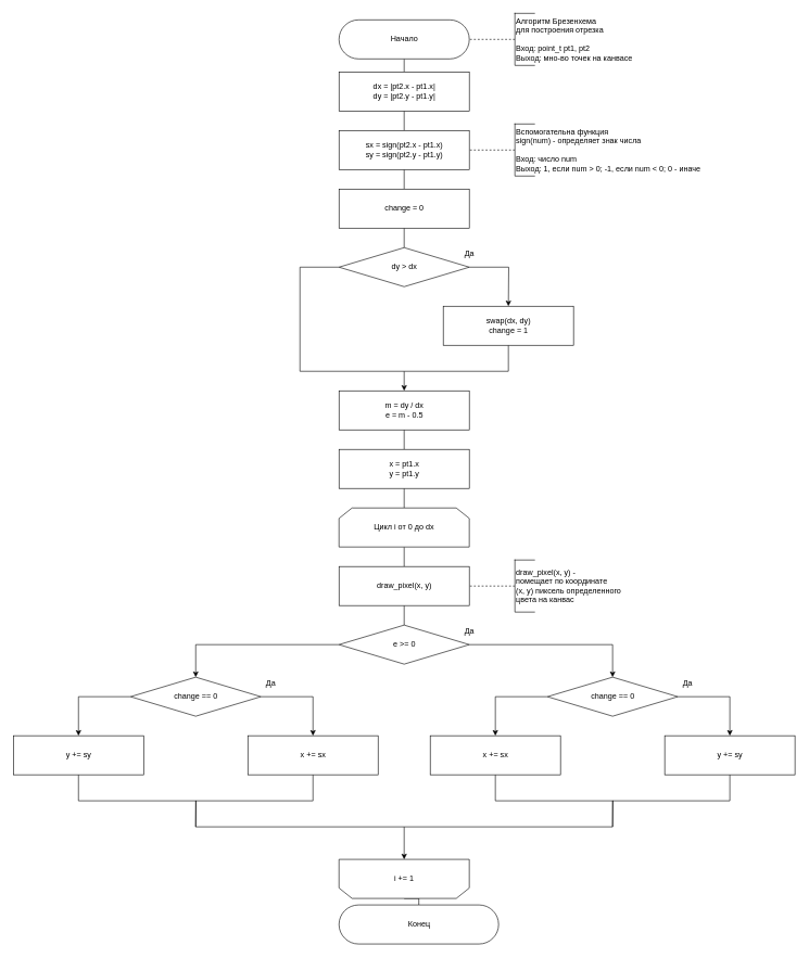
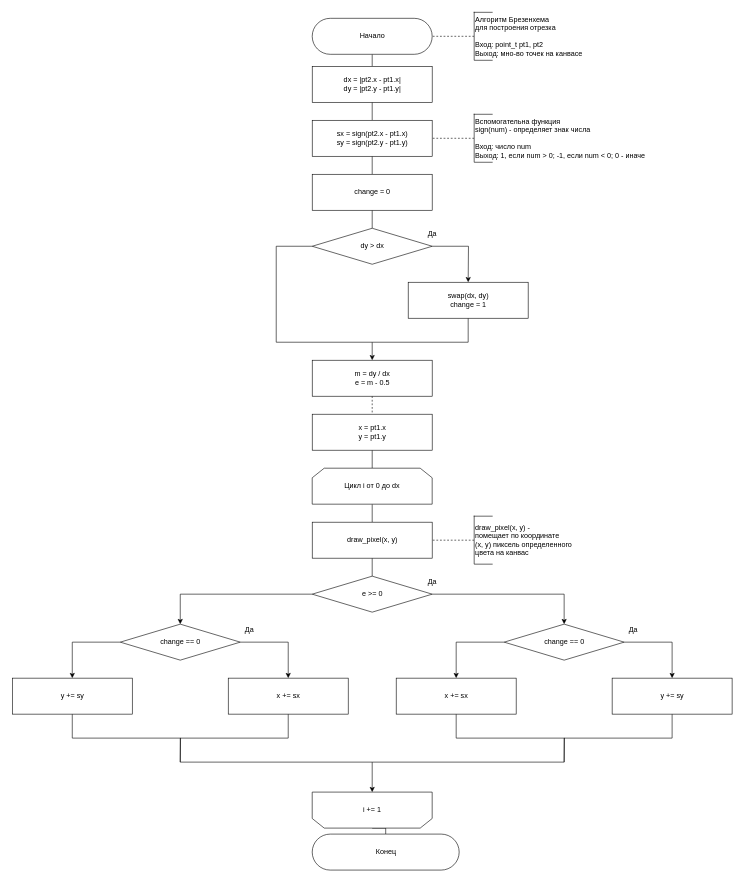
  <mxCell id="0" />
  <mxCell id="1" parent="0" />
  <mxCell id="2" style="edgeStyle=orthogonalEdgeStyle;rounded=0;orthogonalLoop=1;jettySize=auto;html=1;exitX=0.5;exitY=0.5;exitDx=0;exitDy=30;exitPerimeter=0;entryX=0.5;entryY=0;entryDx=0;entryDy=0;endArrow=none;endFill=0;" parent="1" source="3" target="5" edge="1"><mxGeometry relative="1" as="geometry" /></mxCell>
  <mxCell id="3" value="Начало" style="html=1;dashed=0;whitespace=wrap;shape=mxgraph.dfd.start" parent="1" vertex="1"><mxGeometry x="520" y="30" width="200" height="60" as="geometry" /></mxCell>
  <mxCell id="4" style="edgeStyle=orthogonalEdgeStyle;rounded=0;orthogonalLoop=1;jettySize=auto;html=1;exitX=0.5;exitY=1;exitDx=0;exitDy=0;entryX=0.5;entryY=0;entryDx=0;entryDy=0;endArrow=none;endFill=0;" edge="1" parent="1" source="5" target="11"><mxGeometry relative="1" as="geometry" /></mxCell>
  <mxCell id="5" value="dx = |pt2.x - pt1.x|&lt;br&gt;dy = |pt2.y - pt1.y|" style="html=1;dashed=0;whitespace=wrap;" parent="1" vertex="1"><mxGeometry x="520" y="110" width="200" height="60" as="geometry" /></mxCell>
  <mxCell id="6" value="" style="edgeStyle=orthogonalEdgeStyle;rounded=0;orthogonalLoop=1;jettySize=auto;html=1;endArrow=none;endFill=0;dashed=1;" parent="1" source="7" target="3" edge="1"><mxGeometry relative="1" as="geometry" /></mxCell>
  <mxCell id="7" value="Алгоритм Брезенхема&lt;br&gt;для построения отрезка&lt;br&gt;&lt;br&gt;Вход: point_t pt1, pt2&lt;br&gt;Выход: мно-во точек на канвасе" style="html=1;dashed=0;whitespace=wrap;shape=partialRectangle;right=0;align=left;" parent="1" vertex="1"><mxGeometry x="790" y="20" width="30" height="80" as="geometry" /></mxCell>
  <mxCell id="8" style="edgeStyle=orthogonalEdgeStyle;rounded=0;orthogonalLoop=1;jettySize=auto;html=1;exitX=0.5;exitY=0;exitDx=0;exitDy=0;entryX=0.5;entryY=0.5;entryDx=0;entryDy=-30;entryPerimeter=0;endArrow=none;endFill=0;" edge="1" parent="1" source="9" target="50"><mxGeometry relative="1" as="geometry" /></mxCell>
  <mxCell id="9" value="i += 1" style="shape=loopLimit;whiteSpace=wrap;html=1;strokeWidth=1;direction=west;" parent="1" vertex="1"><mxGeometry x="520" y="1320" width="200" height="60" as="geometry" /></mxCell>
  <mxCell id="10" style="edgeStyle=orthogonalEdgeStyle;rounded=0;orthogonalLoop=1;jettySize=auto;html=1;exitX=0.5;exitY=1;exitDx=0;exitDy=0;entryX=0.5;entryY=0;entryDx=0;entryDy=0;endArrow=none;endFill=0;" edge="1" parent="1" source="11" target="13"><mxGeometry relative="1" as="geometry" /></mxCell>
  <mxCell id="11" value="sx = sign(pt2.x - pt1.x)&lt;br&gt;sy = sign(pt2.y - pt1.y)" style="html=1;dashed=0;whitespace=wrap;" vertex="1" parent="1"><mxGeometry x="520" y="200" width="200" height="60" as="geometry" /></mxCell>
  <mxCell id="12" style="edgeStyle=orthogonalEdgeStyle;rounded=0;orthogonalLoop=1;jettySize=auto;html=1;exitX=0.5;exitY=1;exitDx=0;exitDy=0;entryX=0.5;entryY=0;entryDx=0;entryDy=0;endArrow=none;endFill=0;" edge="1" parent="1" source="13" target="16"><mxGeometry relative="1" as="geometry" /></mxCell>
  <mxCell id="13" value="change = 0" style="html=1;dashed=0;whitespace=wrap;" vertex="1" parent="1"><mxGeometry x="520" y="290" width="200" height="60" as="geometry" /></mxCell>
  <mxCell id="14" style="edgeStyle=orthogonalEdgeStyle;rounded=0;orthogonalLoop=1;jettySize=auto;html=1;exitX=1;exitY=0.5;exitDx=0;exitDy=0;endArrow=classic;endFill=1;" edge="1" parent="1" source="16"><mxGeometry relative="1" as="geometry"><mxPoint x="780" y="470" as="targetPoint" /></mxGeometry></mxCell>
  <mxCell id="15" style="edgeStyle=orthogonalEdgeStyle;rounded=0;orthogonalLoop=1;jettySize=auto;html=1;exitX=0;exitY=0.5;exitDx=0;exitDy=0;endArrow=none;endFill=0;" edge="1" parent="1" source="16"><mxGeometry relative="1" as="geometry"><mxPoint x="620" y="570" as="targetPoint" /><Array as="points"><mxPoint x="460" y="410" /><mxPoint x="460" y="570" /></Array></mxGeometry></mxCell>
  <mxCell id="16" value="dy &amp;gt; dx" style="shape=rhombus;html=1;dashed=0;whitespace=wrap;perimeter=rhombusPerimeter;" vertex="1" parent="1"><mxGeometry x="520" y="380" width="200" height="60" as="geometry" /></mxCell>
  <mxCell id="17" style="edgeStyle=orthogonalEdgeStyle;rounded=0;orthogonalLoop=1;jettySize=auto;html=1;exitX=0.5;exitY=1;exitDx=0;exitDy=0;entryX=0.5;entryY=0;entryDx=0;entryDy=0;endArrow=classic;endFill=1;" edge="1" parent="1" source="18" target="21"><mxGeometry relative="1" as="geometry"><Array as="points"><mxPoint x="780" y="570" /><mxPoint x="620" y="570" /></Array></mxGeometry></mxCell>
  <mxCell id="18" value="swap(dx, dy)&lt;br&gt;change = 1" style="html=1;dashed=0;whitespace=wrap;" vertex="1" parent="1"><mxGeometry x="680" y="470" width="200" height="60" as="geometry" /></mxCell>
  <mxCell id="19" value="Да" style="text;html=1;align=center;verticalAlign=middle;resizable=0;points=[];autosize=1;strokeColor=none;" vertex="1" parent="1"><mxGeometry x="705" y="380" width="30" height="20" as="geometry" /></mxCell>
- <mxCell id="20" style="edgeStyle=orthogonalEdgeStyle;rounded=0;orthogonalLoop=1;jettySize=auto;html=1;exitX=0.5;exitY=1;exitDx=0;exitDy=0;entryX=0.5;entryY=0;entryDx=0;entryDy=0;endArrow=none;endFill=0;" edge="1" parent="1" source="21" target="23"><mxGeometry relative="1" as="geometry" /></mxCell>
+ <mxCell id="20" style="edgeStyle=orthogonalEdgeStyle;rounded=0;orthogonalLoop=1;jettySize=auto;html=1;exitX=0.5;exitY=1;exitDx=0;exitDy=0;entryX=0.5;entryY=0;entryDx=0;entryDy=0;endArrow=none;endFill=0;dashed=1;" edge="1" parent="1" source="21" target="23"><mxGeometry relative="1" as="geometry" /></mxCell>
  <mxCell id="21" value="m = dy / dx&lt;br&gt;e = m - 0.5" style="html=1;dashed=0;whitespace=wrap;" vertex="1" parent="1"><mxGeometry x="520" y="600" width="200" height="60" as="geometry" /></mxCell>
  <mxCell id="22" style="edgeStyle=orthogonalEdgeStyle;rounded=0;orthogonalLoop=1;jettySize=auto;html=1;exitX=0.5;exitY=1;exitDx=0;exitDy=0;entryX=0.5;entryY=0;entryDx=0;entryDy=0;endArrow=none;endFill=0;" edge="1" parent="1" source="23" target="25"><mxGeometry relative="1" as="geometry" /></mxCell>
  <mxCell id="23" value="x = pt1.x&lt;br&gt;y = pt1.y" style="html=1;dashed=0;whitespace=wrap;" vertex="1" parent="1"><mxGeometry x="520" y="690" width="200" height="60" as="geometry" /></mxCell>
  <mxCell id="24" style="edgeStyle=orthogonalEdgeStyle;rounded=0;orthogonalLoop=1;jettySize=auto;html=1;exitX=0.5;exitY=1;exitDx=0;exitDy=0;entryX=0.5;entryY=0;entryDx=0;entryDy=0;endArrow=none;endFill=0;" edge="1" parent="1" source="25" target="27"><mxGeometry relative="1" as="geometry" /></mxCell>
  <mxCell id="25" value="Цикл i от 0 до dx" style="shape=loopLimit;whiteSpace=wrap;html=1;direction=east" vertex="1" parent="1"><mxGeometry x="520" y="780" width="200" height="60" as="geometry" /></mxCell>
  <mxCell id="26" style="edgeStyle=orthogonalEdgeStyle;rounded=0;orthogonalLoop=1;jettySize=auto;html=1;exitX=0.5;exitY=1;exitDx=0;exitDy=0;entryX=0.5;entryY=0;entryDx=0;entryDy=0;endArrow=none;endFill=0;" edge="1" parent="1" source="27" target="32"><mxGeometry relative="1" as="geometry" /></mxCell>
  <mxCell id="27" value="draw_pixel(x, y)" style="html=1;dashed=0;whitespace=wrap;" vertex="1" parent="1"><mxGeometry x="520" y="870" width="200" height="60" as="geometry" /></mxCell>
  <mxCell id="28" value="" style="edgeStyle=orthogonalEdgeStyle;rounded=0;orthogonalLoop=1;jettySize=auto;html=1;endArrow=none;endFill=0;dashed=1;" edge="1" parent="1" source="29"><mxGeometry relative="1" as="geometry"><mxPoint x="720" y="900" as="targetPoint" /></mxGeometry></mxCell>
  <mxCell id="29" value="draw_pixel(x, y) -&amp;nbsp;&lt;br&gt;помещает по координате&lt;br&gt;(x, y) пиксель определенного&lt;br&gt;цвета на канвас" style="html=1;dashed=0;whitespace=wrap;shape=partialRectangle;right=0;align=left;" vertex="1" parent="1"><mxGeometry x="790" y="860" width="30" height="80" as="geometry" /></mxCell>
  <mxCell id="30" style="edgeStyle=orthogonalEdgeStyle;rounded=0;orthogonalLoop=1;jettySize=auto;html=1;exitX=1;exitY=0.5;exitDx=0;exitDy=0;entryX=0.5;entryY=0;entryDx=0;entryDy=0;endArrow=classic;endFill=1;" edge="1" parent="1" source="32" target="38"><mxGeometry relative="1" as="geometry" /></mxCell>
  <mxCell id="31" style="edgeStyle=orthogonalEdgeStyle;rounded=0;orthogonalLoop=1;jettySize=auto;html=1;exitX=0;exitY=0.5;exitDx=0;exitDy=0;entryX=0.5;entryY=0;entryDx=0;entryDy=0;endArrow=classic;endFill=1;" edge="1" parent="1" source="32" target="45"><mxGeometry relative="1" as="geometry" /></mxCell>
  <mxCell id="32" value="e &amp;gt;= 0" style="shape=rhombus;html=1;dashed=0;whitespace=wrap;perimeter=rhombusPerimeter;" vertex="1" parent="1"><mxGeometry x="520" y="960" width="200" height="60" as="geometry" /></mxCell>
  <mxCell id="33" style="edgeStyle=orthogonalEdgeStyle;rounded=0;orthogonalLoop=1;jettySize=auto;html=1;exitX=0.5;exitY=1;exitDx=0;exitDy=0;endArrow=classic;endFill=1;entryX=0.5;entryY=1;entryDx=0;entryDy=0;" edge="1" parent="1" source="34" target="9"><mxGeometry relative="1" as="geometry"><mxPoint x="620" y="1300" as="targetPoint" /><Array as="points"><mxPoint x="1120" y="1230" /><mxPoint x="940" y="1230" /><mxPoint x="940" y="1270" /><mxPoint x="620" y="1270" /></Array></mxGeometry></mxCell>
  <mxCell id="34" value="y += sy" style="html=1;dashed=0;whitespace=wrap;" vertex="1" parent="1"><mxGeometry x="1020" y="1130" width="200" height="60" as="geometry" /></mxCell>
  <mxCell id="35" value="Да" style="text;html=1;align=center;verticalAlign=middle;resizable=0;points=[];autosize=1;strokeColor=none;" vertex="1" parent="1"><mxGeometry x="705" y="960" width="30" height="20" as="geometry" /></mxCell>
  <mxCell id="36" style="edgeStyle=orthogonalEdgeStyle;rounded=0;orthogonalLoop=1;jettySize=auto;html=1;exitX=1;exitY=0.5;exitDx=0;exitDy=0;entryX=0.5;entryY=0;entryDx=0;entryDy=0;endArrow=classic;endFill=1;" edge="1" parent="1" source="38" target="34"><mxGeometry relative="1" as="geometry" /></mxCell>
  <mxCell id="37" style="edgeStyle=orthogonalEdgeStyle;rounded=0;orthogonalLoop=1;jettySize=auto;html=1;exitX=0;exitY=0.5;exitDx=0;exitDy=0;endArrow=classic;endFill=1;entryX=0.5;entryY=0;entryDx=0;entryDy=0;" edge="1" parent="1" source="38" target="40"><mxGeometry relative="1" as="geometry"><mxPoint x="760" y="1140" as="targetPoint" /></mxGeometry></mxCell>
  <mxCell id="38" value="change == 0" style="shape=rhombus;html=1;dashed=0;whitespace=wrap;perimeter=rhombusPerimeter;" vertex="1" parent="1"><mxGeometry x="840" y="1040" width="200" height="60" as="geometry" /></mxCell>
  <mxCell id="39" style="edgeStyle=orthogonalEdgeStyle;rounded=0;orthogonalLoop=1;jettySize=auto;html=1;exitX=0.5;exitY=1;exitDx=0;exitDy=0;endArrow=none;endFill=0;" edge="1" parent="1" source="40"><mxGeometry relative="1" as="geometry"><mxPoint x="940" y="1270" as="targetPoint" /></mxGeometry></mxCell>
  <mxCell id="40" value="x += sx" style="html=1;dashed=0;whitespace=wrap;" vertex="1" parent="1"><mxGeometry x="660" y="1130" width="200" height="60" as="geometry" /></mxCell>
  <mxCell id="41" style="edgeStyle=orthogonalEdgeStyle;rounded=0;orthogonalLoop=1;jettySize=auto;html=1;exitX=0.5;exitY=1;exitDx=0;exitDy=0;endArrow=none;endFill=0;" edge="1" parent="1" source="42"><mxGeometry relative="1" as="geometry"><mxPoint x="620" y="1270" as="targetPoint" /><Array as="points"><mxPoint x="480" y="1230" /><mxPoint x="300" y="1230" /><mxPoint x="300" y="1270" /></Array></mxGeometry></mxCell>
  <mxCell id="42" value="x += sx" style="html=1;dashed=0;whitespace=wrap;" vertex="1" parent="1"><mxGeometry x="380" y="1130" width="200" height="60" as="geometry" /></mxCell>
  <mxCell id="43" style="edgeStyle=orthogonalEdgeStyle;rounded=0;orthogonalLoop=1;jettySize=auto;html=1;exitX=1;exitY=0.5;exitDx=0;exitDy=0;entryX=0.5;entryY=0;entryDx=0;entryDy=0;endArrow=classic;endFill=1;" edge="1" parent="1" source="45" target="42"><mxGeometry relative="1" as="geometry" /></mxCell>
  <mxCell id="44" style="edgeStyle=orthogonalEdgeStyle;rounded=0;orthogonalLoop=1;jettySize=auto;html=1;exitX=0;exitY=0.5;exitDx=0;exitDy=0;endArrow=classic;endFill=1;entryX=0.5;entryY=0;entryDx=0;entryDy=0;" edge="1" parent="1" source="45" target="47"><mxGeometry relative="1" as="geometry"><mxPoint x="120" y="1140" as="targetPoint" /></mxGeometry></mxCell>
  <mxCell id="45" value="change == 0" style="shape=rhombus;html=1;dashed=0;whitespace=wrap;perimeter=rhombusPerimeter;" vertex="1" parent="1"><mxGeometry x="200" y="1040" width="200" height="60" as="geometry" /></mxCell>
  <mxCell id="46" style="edgeStyle=orthogonalEdgeStyle;rounded=0;orthogonalLoop=1;jettySize=auto;html=1;exitX=0.5;exitY=1;exitDx=0;exitDy=0;endArrow=none;endFill=0;" edge="1" parent="1" source="47"><mxGeometry relative="1" as="geometry"><mxPoint x="300" y="1270" as="targetPoint" /></mxGeometry></mxCell>
  <mxCell id="47" value="y += sy" style="html=1;dashed=0;whitespace=wrap;" vertex="1" parent="1"><mxGeometry x="20" y="1130" width="200" height="60" as="geometry" /></mxCell>
  <mxCell id="48" value="Да" style="text;html=1;align=center;verticalAlign=middle;resizable=0;points=[];autosize=1;strokeColor=none;" vertex="1" parent="1"><mxGeometry x="400" y="1040" width="30" height="20" as="geometry" /></mxCell>
  <mxCell id="49" value="Да" style="text;html=1;align=center;verticalAlign=middle;resizable=0;points=[];autosize=1;strokeColor=none;" vertex="1" parent="1"><mxGeometry x="1040" y="1040" width="30" height="20" as="geometry" /></mxCell>
  <mxCell id="50" value="Конец" style="html=1;dashed=0;whitespace=wrap;shape=mxgraph.dfd.start" vertex="1" parent="1"><mxGeometry x="520" y="1390" width="245" height="60" as="geometry" /></mxCell>
  <mxCell id="51" value="" style="edgeStyle=orthogonalEdgeStyle;rounded=0;orthogonalLoop=1;jettySize=auto;html=1;endArrow=none;endFill=0;dashed=1;" edge="1" source="52" parent="1"><mxGeometry relative="1" as="geometry"><mxPoint x="720" y="230" as="targetPoint" /></mxGeometry></mxCell>
  <mxCell id="52" value="Вспомогательна функция&lt;br&gt;sign(num) - определяет знак числа&lt;br&gt;&lt;br&gt;Вход: число num&lt;br&gt;Выход: 1, если num &amp;gt; 0; -1, если num &amp;lt; 0; 0 - иначе" style="html=1;dashed=0;whitespace=wrap;shape=partialRectangle;right=0;align=left;" vertex="1" parent="1"><mxGeometry x="790" y="190" width="30" height="80" as="geometry" /></mxCell>
